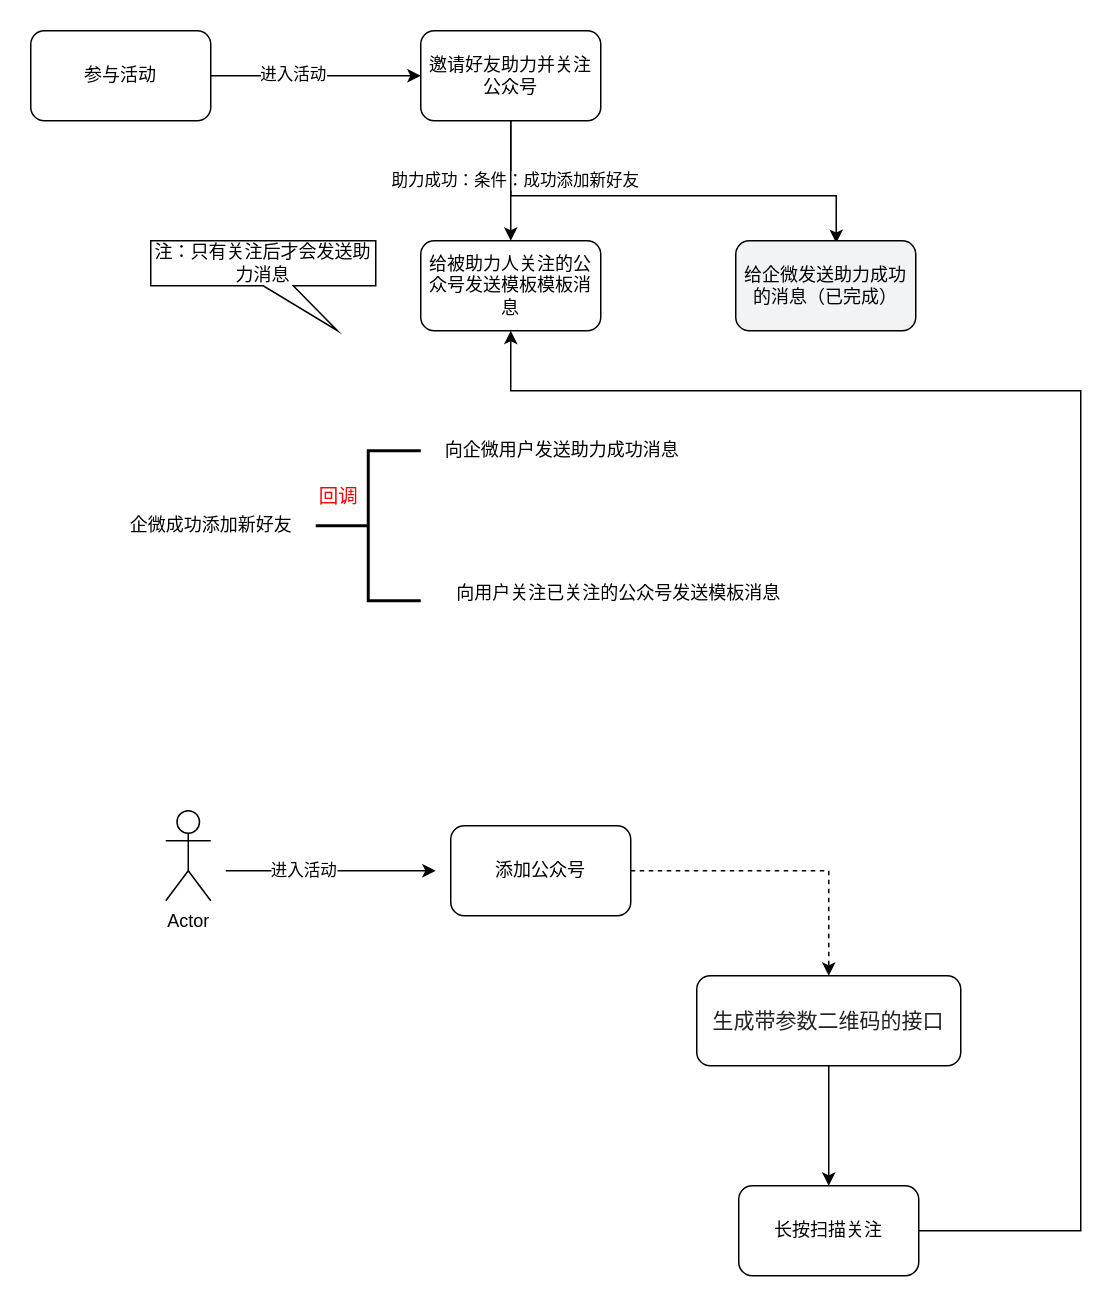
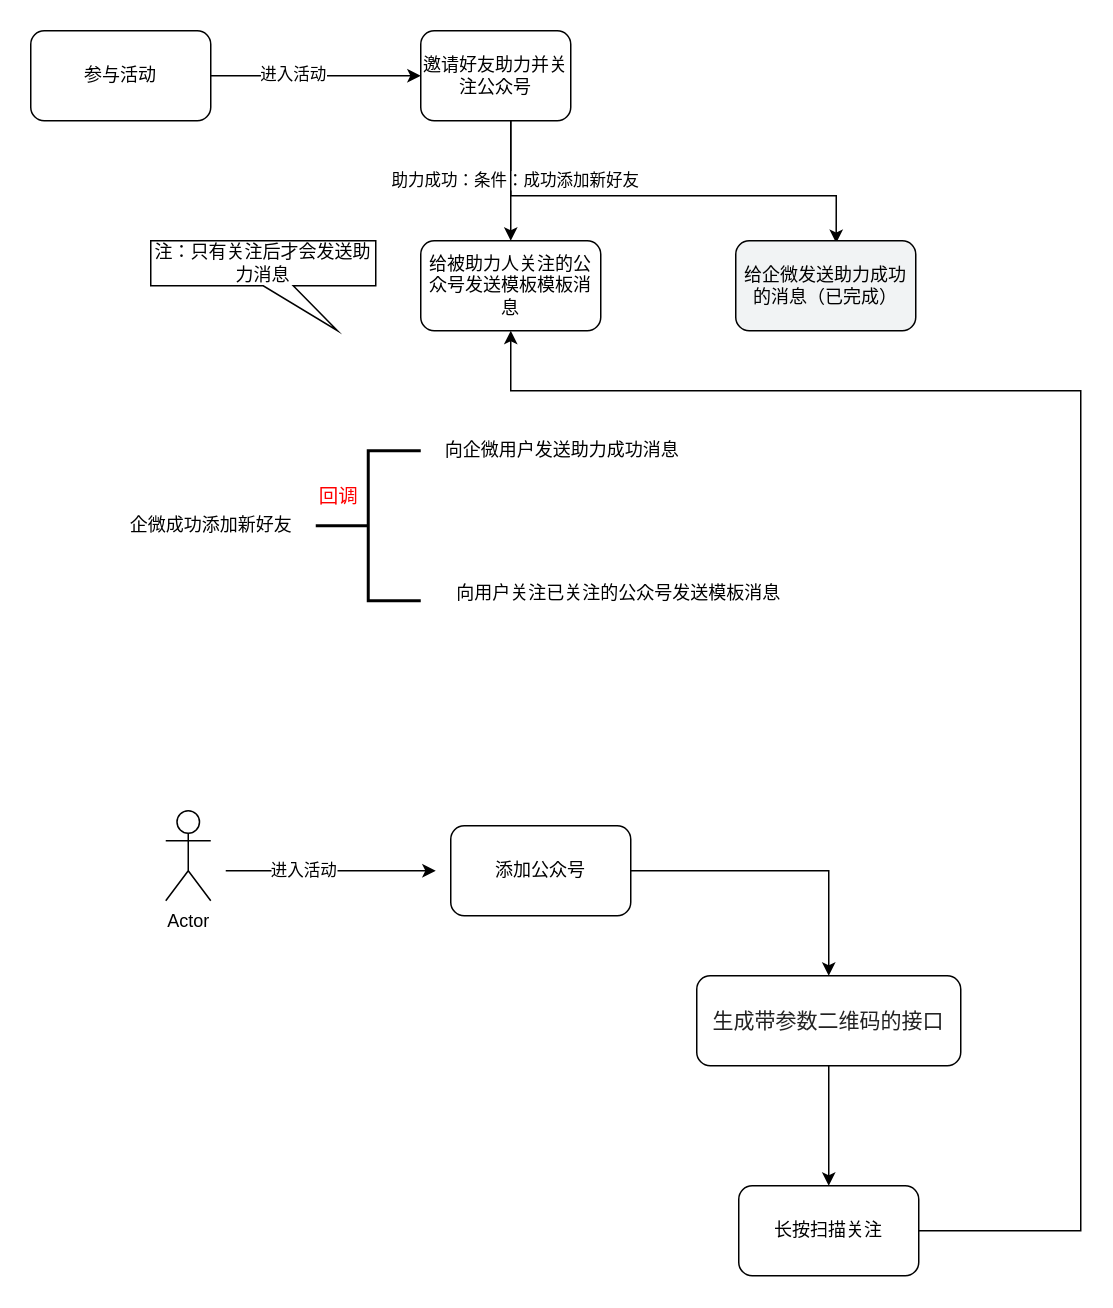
  <mxCell id="0" />
  <mxCell id="1" parent="0" />
  <mxCell id="2" value="" style="edgeStyle=orthogonalEdgeStyle;rounded=0;orthogonalLoop=1;jettySize=auto;html=1;" parent="1" source="4" target="8" edge="1"><mxGeometry relative="1" as="geometry" /></mxCell>
  <mxCell id="3" value="进入活动" style="edgeLabel;html=1;align=center;verticalAlign=middle;resizable=0;points=[];" parent="2" vertex="1" connectable="0"><mxGeometry x="-0.225" y="2" relative="1" as="geometry"><mxPoint as="offset" /></mxGeometry></mxCell>
  <mxCell id="4" value="参与活动" style="rounded=1;whiteSpace=wrap;html=1;" parent="1" vertex="1"><mxGeometry x="20" y="20" width="120" height="60" as="geometry" /></mxCell>
  <mxCell id="5" value="" style="edgeStyle=orthogonalEdgeStyle;rounded=0;orthogonalLoop=1;jettySize=auto;html=1;" parent="1" source="8" target="9" edge="1"><mxGeometry relative="1" as="geometry"><Array as="points"><mxPoint x="340" y="120" /><mxPoint x="340" y="120" /></Array></mxGeometry></mxCell>
  <mxCell id="6" value="助力成功：条件：成功添加新好友" style="edgeLabel;html=1;align=center;verticalAlign=middle;resizable=0;points=[];" parent="5" vertex="1" connectable="0"><mxGeometry x="-0.037" y="2" relative="1" as="geometry"><mxPoint as="offset" /></mxGeometry></mxCell>
  <mxCell id="7" style="edgeStyle=orthogonalEdgeStyle;rounded=0;orthogonalLoop=1;jettySize=auto;html=1;entryX=0.558;entryY=0.025;entryDx=0;entryDy=0;entryPerimeter=0;" parent="1" source="8" target="10" edge="1"><mxGeometry relative="1" as="geometry"><Array as="points"><mxPoint x="340" y="130" /><mxPoint x="557" y="130" /></Array></mxGeometry></mxCell>
- <mxCell id="8" value="邀请好友助力并关注公众号" style="whiteSpace=wrap;html=1;rounded=1;" parent="1" vertex="1"><mxGeometry x="280" y="20" width="120" height="60" as="geometry" /></mxCell>
+ <mxCell id="8" value="邀请好友助力并关注公众号" style="whiteSpace=wrap;html=1;rounded=1;" parent="1" vertex="1"><mxGeometry x="280" y="20" width="100" height="60" as="geometry" /></mxCell>
  <mxCell id="9" value="给被助力人关注的公众号发送模板模板消息" style="whiteSpace=wrap;html=1;rounded=1;" parent="1" vertex="1"><mxGeometry x="280" y="160" width="120" height="60" as="geometry" /></mxCell>
  <mxCell id="10" value="给企微发送助力成功的消息（已完成）" style="rounded=1;whiteSpace=wrap;html=1;fillColor=#f1f3f4;" parent="1" vertex="1"><mxGeometry x="490" y="160" width="120" height="60" as="geometry" /></mxCell>
  <mxCell id="11" value="注：只有关注后才会发送助力消息" style="shape=callout;whiteSpace=wrap;html=1;perimeter=calloutPerimeter;fillColor=#ffffff;position2=0.83;" parent="1" vertex="1"><mxGeometry x="100" y="160" width="150" height="60" as="geometry" /></mxCell>
  <mxCell id="12" value="企微成功添加新好友" style="text;html=1;align=center;verticalAlign=middle;resizable=0;points=[];autosize=1;strokeColor=none;fillColor=none;" parent="1" vertex="1"><mxGeometry x="75" y="335" width="130" height="30" as="geometry" /></mxCell>
  <mxCell id="13" value="" style="strokeWidth=2;html=1;shape=mxgraph.flowchart.annotation_2;align=left;labelPosition=right;pointerEvents=1;fillColor=#ffffff;" parent="1" vertex="1"><mxGeometry x="210" y="300" width="70" height="100" as="geometry" /></mxCell>
  <mxCell id="14" value="向企微用户发送助力成功消息" style="text;html=1;align=center;verticalAlign=middle;resizable=0;points=[];autosize=1;strokeColor=none;fillColor=none;" parent="1" vertex="1"><mxGeometry x="284" y="285" width="180" height="30" as="geometry" /></mxCell>
  <mxCell id="15" value="&amp;nbsp;向用户关注已关注的公众号发送模板消息" style="text;html=1;align=center;verticalAlign=middle;resizable=0;points=[];autosize=1;strokeColor=none;fillColor=none;" parent="1" vertex="1"><mxGeometry x="290" y="380" width="240" height="30" as="geometry" /></mxCell>
  <mxCell id="16" value="&lt;font color=&quot;#ff0000&quot; style=&quot;font-size: 13px;&quot;&gt;回调&lt;/font&gt;" style="text;html=1;align=center;verticalAlign=middle;resizable=0;points=[];autosize=1;strokeColor=none;fillColor=none;" parent="1" vertex="1"><mxGeometry x="200" y="315" width="50" height="30" as="geometry" /></mxCell>
- <mxCell id="17" value="" style="edgeStyle=orthogonalEdgeStyle;rounded=0;orthogonalLoop=1;jettySize=auto;html=1;dashed=1;" parent="1" source="18" target="22" edge="1"><mxGeometry relative="1" as="geometry" /></mxCell>
+ <mxCell id="17" value="" style="edgeStyle=orthogonalEdgeStyle;rounded=0;orthogonalLoop=1;jettySize=auto;html=1;" parent="1" source="18" target="22" edge="1"><mxGeometry relative="1" as="geometry" /></mxCell>
  <mxCell id="18" value="添加公众号" style="rounded=1;whiteSpace=wrap;html=1;" parent="1" vertex="1"><mxGeometry x="300" y="550" width="120" height="60" as="geometry" /></mxCell>
  <mxCell id="19" style="edgeStyle=orthogonalEdgeStyle;rounded=0;orthogonalLoop=1;jettySize=auto;html=1;" parent="1" edge="1"><mxGeometry relative="1" as="geometry"><mxPoint x="290" y="580" as="targetPoint" /><mxPoint x="150" y="580" as="sourcePoint" /></mxGeometry></mxCell>
  <mxCell id="20" value="进入活动" style="edgeLabel;html=1;align=center;verticalAlign=middle;resizable=0;points=[];" parent="19" vertex="1" connectable="0"><mxGeometry x="-0.271" y="1" relative="1" as="geometry"><mxPoint as="offset" /></mxGeometry></mxCell>
  <mxCell id="21" value="" style="edgeStyle=orthogonalEdgeStyle;rounded=0;orthogonalLoop=1;jettySize=auto;html=1;" parent="1" source="22" target="25" edge="1"><mxGeometry relative="1" as="geometry" /></mxCell>
  <mxCell id="22" value="&lt;meta charset=&quot;utf-8&quot;&gt;&lt;span style=&quot;color: rgb(34, 34, 34); font-family: -apple-system, &amp;quot;system-ui&amp;quot;, &amp;quot;SF UI Text&amp;quot;, &amp;quot;Helvetica Neue&amp;quot;, &amp;quot;PingFang SC&amp;quot;, &amp;quot;Hiragino Sans GB&amp;quot;, &amp;quot;Microsoft YaHei UI&amp;quot;, &amp;quot;Microsoft YaHei&amp;quot;, Arial, sans-serif; font-size: 14px; font-style: normal; font-variant-ligatures: normal; font-variant-caps: normal; font-weight: 400; letter-spacing: normal; orphans: 2; text-align: start; text-indent: 0px; text-transform: none; widows: 2; word-spacing: 0px; -webkit-text-stroke-width: 0px; text-decoration-thickness: initial; text-decoration-style: initial; text-decoration-color: initial; float: none; display: inline !important;&quot;&gt;生成带参数二维码的接口&lt;/span&gt;" style="whiteSpace=wrap;html=1;rounded=1;" parent="1" vertex="1"><mxGeometry x="464" y="650" width="176" height="60" as="geometry" /></mxCell>
  <mxCell id="23" value="Actor" style="shape=umlActor;verticalLabelPosition=bottom;verticalAlign=top;html=1;outlineConnect=0;" parent="1" vertex="1"><mxGeometry x="110" y="540" width="30" height="60" as="geometry" /></mxCell>
  <mxCell id="24" style="edgeStyle=orthogonalEdgeStyle;rounded=0;orthogonalLoop=1;jettySize=auto;html=1;" parent="1" source="25" target="9" edge="1"><mxGeometry relative="1" as="geometry"><Array as="points"><mxPoint x="720" y="820" /><mxPoint x="720" y="260" /><mxPoint x="340" y="260" /></Array></mxGeometry></mxCell>
  <mxCell id="25" value="长按扫描关注" style="whiteSpace=wrap;html=1;rounded=1;" parent="1" vertex="1"><mxGeometry x="492" y="790" width="120" height="60" as="geometry" /></mxCell>
